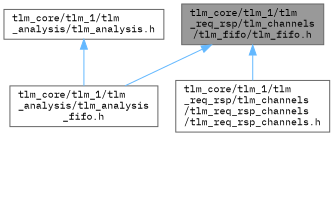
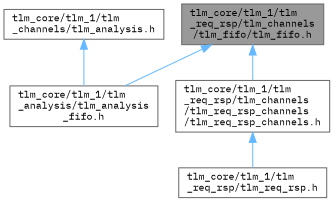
  digraph {
    fontname="IBM Plex Mono"
    node [color=grey40 fillcolor=white fontname="IBM Plex Mono" fontsize=10 shape=box style=filled]
    edge [color=steelblue1 dir=back fontname="IBM Plex Mono" fontsize=10 labelfontname=FreeSans labelfontsize=10 style=solid]
    n1 [color=gray40 fillcolor=grey60 fontcolor=black height=0.2 label="tlm_core/tlm_1/tlm\l_req_rsp/tlm_channels\l/tlm_fifo/tlm_fifo.h" width=0.4]
    n2 [height=0.2 label="tlm_core/tlm_1/tlm\l_analysis/tlm_analysis\l_fifo.h" width=0.4]
    n3 [height=0.2 label="tlm_core/tlm_1/tlm\l_req_rsp/tlm_channels\l/tlm_req_rsp_channels\l/tlm_req_rsp_channels.h" width=0.4]
-   n5 [height=0.2 label="tlm_core/tlm_1/tlm\l_analysis/tlm_analysis.h" width=0.4]
+   n4 [height=0.2 label="tlm_core/tlm_1/tlm\l_req_rsp/tlm_req_rsp.h" width=0.4]
+   n5 [height=0.2 label="tlm_core/tlm_1/tlm\l_channels/tlm_analysis.h" width=0.4]
    n1 -> n2
    n1 -> n3
+   n3 -> n4
    n5 -> n2
  }
